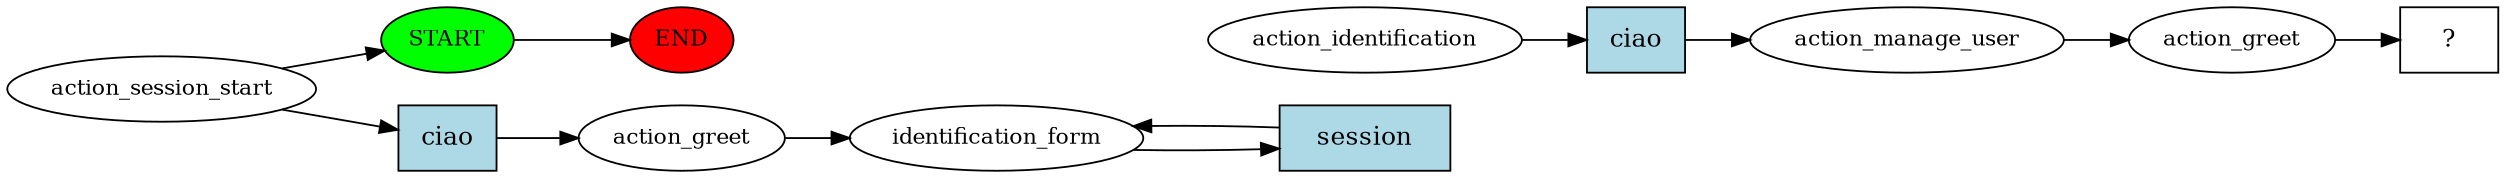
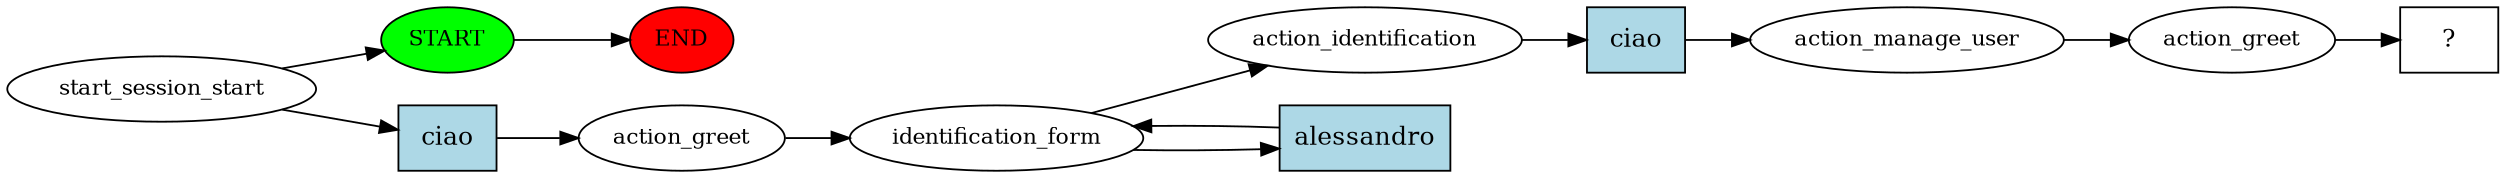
  digraph {
    rankdir=LR
    node [fontsize=12]
    n1 [fillcolor=green label=START style=filled]
    n2 [fillcolor=red label=END style=filled]
-   n3 [label=action_session_start]
+   n3 [label=start_session_start]
    n4 [fillcolor=lightblue label=ciao shape=rect style=filled fontsize=""]
    n5 [label=action_greet]
    n6 [label=identification_form]
    n7 [label=action_identification]
-   n8 [fillcolor=lightblue label=session shape=rect style=filled fontsize=""]
+   n8 [fillcolor=lightblue label=alessandro shape=rect style=filled fontsize=""]
    n9 [fillcolor=lightblue label=ciao shape=rect style=filled fontsize=""]
    n10 [label=action_manage_user]
    n11 [label=action_greet]
    n12 [label="  ?  " shape=rect fontsize=""]
    n1 -> n2
    n3 -> n1
    n3 -> n4
    n4 -> n5
    n5 -> n6
+   n6 -> n7
    n6 -> n8
    n7 -> n9
    n8 -> n6
    n9 -> n10
    n10 -> n11
    n11 -> n12
  }
